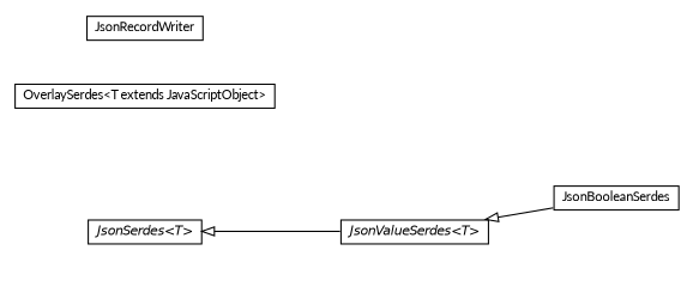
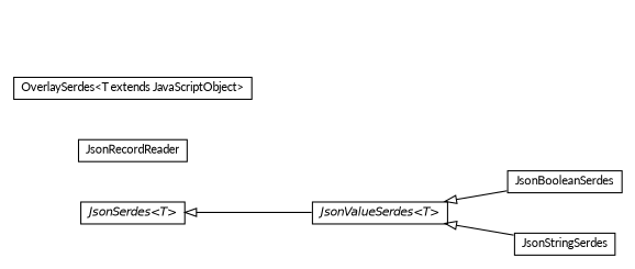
  digraph {
    fontname=Lato
    nodesep=0.25
    rankdir=LR
    ranksep=0.5
    node [fontcolor=black fontname=Lato fontsize=10.0 shape=plaintext]
    edge [arrowtail=empty dir=back fontname=Lato fontsize=10 headport=p labelfontname=Helvetica labelfontsize=10 tailport=p]
    n1 [label=<<table title="org.turbogwt.net.serialization.client.json.JsonValueSerdes" border="0" cellborder="1" cellspacing="0" cellpadding="2" port="p" href="./JsonValueSerdes.html"> 		<tr><td><table border="0" cellspacing="0" cellpadding="1"> <tr><td align="center" balign="center"><font face="Helvetica-Oblique"> JsonValueSerdes&lt;T&gt; </font></td></tr> 		</table></td></tr> 		</table>>]
    n2 [label=<<table title="org.turbogwt.net.serialization.client.json.JsonBooleanSerdes" border="0" cellborder="1" cellspacing="0" cellpadding="2" port="p" href="./JsonBooleanSerdes.html"> 		<tr><td><table border="0" cellspacing="0" cellpadding="1"> <tr><td align="center" balign="center"> JsonBooleanSerdes </td></tr> 		</table></td></tr> 		</table>>]
+   n3 [label=<<table title="org.turbogwt.net.serialization.client.json.JsonStringSerdes" border="0" cellborder="1" cellspacing="0" cellpadding="2" port="p" href="./JsonStringSerdes.html"> 		<tr><td><table border="0" cellspacing="0" cellpadding="1"> <tr><td align="center" balign="center"> JsonStringSerdes </td></tr> 		</table></td></tr> 		</table>>]
    n4 [label=<<table title="org.turbogwt.net.serialization.client.json.JsonSerdes" border="0" cellborder="1" cellspacing="0" cellpadding="2" port="p" href="./JsonSerdes.html"> 		<tr><td><table border="0" cellspacing="0" cellpadding="1"> <tr><td align="center" balign="center"><font face="Helvetica-Oblique"> JsonSerdes&lt;T&gt; </font></td></tr> 		</table></td></tr> 		</table>>]
+   n5 [label=<<table title="org.turbogwt.net.serialization.client.json.JsonRecordReader" border="0" cellborder="1" cellspacing="0" cellpadding="2" port="p" href="./JsonRecordReader.html"> 		<tr><td><table border="0" cellspacing="0" cellpadding="1"> <tr><td align="center" balign="center"> JsonRecordReader </td></tr> 		</table></td></tr> 		</table>>]
    n6 [label=<<table title="org.turbogwt.net.serialization.client.json.OverlaySerdes" border="0" cellborder="1" cellspacing="0" cellpadding="2" port="p" href="./OverlaySerdes.html"> 		<tr><td><table border="0" cellspacing="0" cellpadding="1"> <tr><td align="center" balign="center"> OverlaySerdes&lt;T extends JavaScriptObject&gt; </td></tr> 		</table></td></tr> 		</table>>]
-   n7 [label=<<table title="org.turbogwt.net.serialization.client.json.JsonRecordWriter" border="0" cellborder="1" cellspacing="0" cellpadding="2" port="p" href="./JsonRecordWriter.html"> 		<tr><td><table border="0" cellspacing="0" cellpadding="1"> <tr><td align="center" balign="center"> JsonRecordWriter </td></tr> 		</table></td></tr> 		</table>>]
    n1 -> n2
+   n1 -> n3
    n4 -> n1
  }
